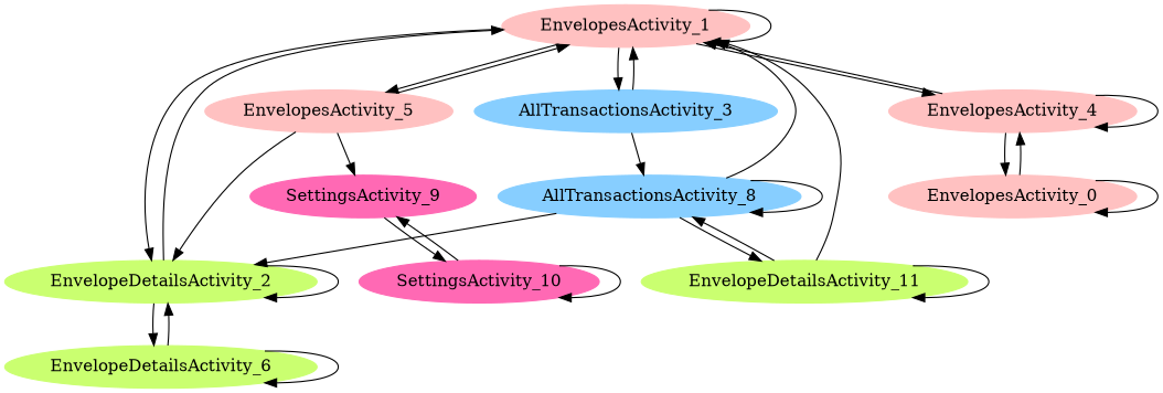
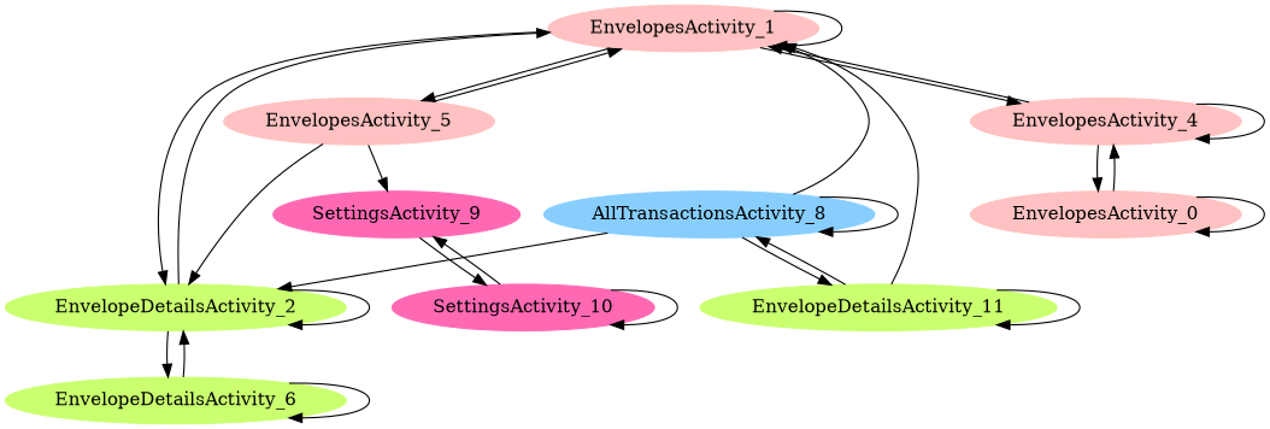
  digraph {
    node [color=rosybrown1 style=filled]
    edge [fontname="Microsoft JhengHei " fontsize=12]
    EnvelopesActivity_1
    EnvelopeDetailsActivity_2 [color=darkolivegreen1]
-   AllTransactionsActivity_3 [color=skyblue1]
    EnvelopesActivity_4
    EnvelopesActivity_5
    EnvelopeDetailsActivity_6 [color=darkolivegreen1]
    AllTransactionsActivity_8 [color=skyblue1]
    n8 [label=EnvelopesActivity_0]
    SettingsActivity_9 [color=hotpink]
    EnvelopeDetailsActivity_11 [color=darkolivegreen1]
    SettingsActivity_10 [color=hotpink]
    EnvelopesActivity_1 -> EnvelopesActivity_1
    EnvelopesActivity_1 -> EnvelopeDetailsActivity_2
-   EnvelopesActivity_1 -> AllTransactionsActivity_3
    EnvelopesActivity_1 -> EnvelopesActivity_4
    EnvelopesActivity_1 -> EnvelopesActivity_5
    EnvelopeDetailsActivity_2 -> EnvelopesActivity_1
    EnvelopeDetailsActivity_2 -> EnvelopeDetailsActivity_2
    EnvelopeDetailsActivity_2 -> EnvelopeDetailsActivity_6
-   AllTransactionsActivity_3 -> EnvelopesActivity_1
-   AllTransactionsActivity_3 -> AllTransactionsActivity_8
    EnvelopesActivity_4 -> EnvelopesActivity_1
    EnvelopesActivity_4 -> EnvelopesActivity_4
    EnvelopesActivity_4 -> n8
    EnvelopesActivity_5 -> EnvelopesActivity_1
    EnvelopesActivity_5 -> EnvelopeDetailsActivity_2
    EnvelopesActivity_5 -> SettingsActivity_9
    EnvelopeDetailsActivity_6 -> EnvelopeDetailsActivity_2
    EnvelopeDetailsActivity_6 -> EnvelopeDetailsActivity_6
    AllTransactionsActivity_8 -> EnvelopesActivity_1
    AllTransactionsActivity_8 -> EnvelopeDetailsActivity_2
    AllTransactionsActivity_8 -> AllTransactionsActivity_8
    AllTransactionsActivity_8 -> EnvelopeDetailsActivity_11
    n8 -> EnvelopesActivity_4
    n8 -> n8
    SettingsActivity_9 -> SettingsActivity_10
    EnvelopeDetailsActivity_11 -> EnvelopesActivity_1
    EnvelopeDetailsActivity_11 -> AllTransactionsActivity_8
    EnvelopeDetailsActivity_11 -> EnvelopeDetailsActivity_11
    SettingsActivity_10 -> SettingsActivity_9
    SettingsActivity_10 -> SettingsActivity_10
  }
